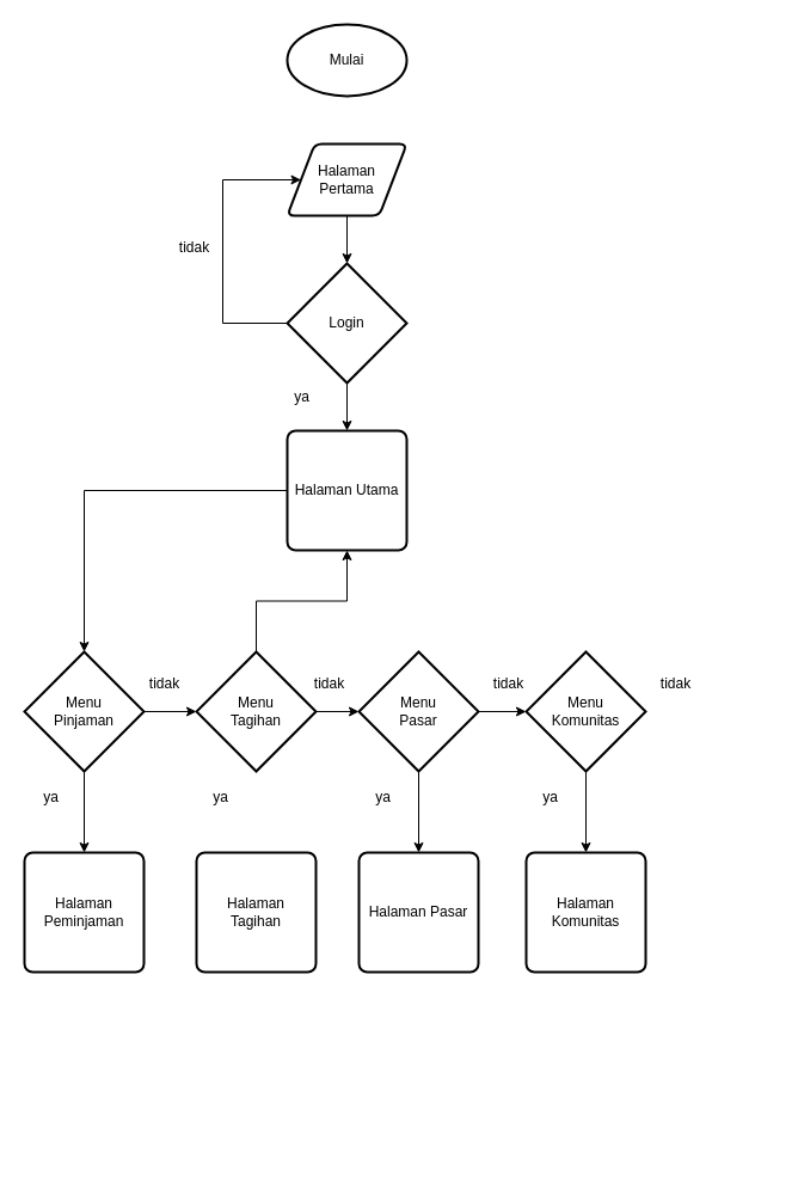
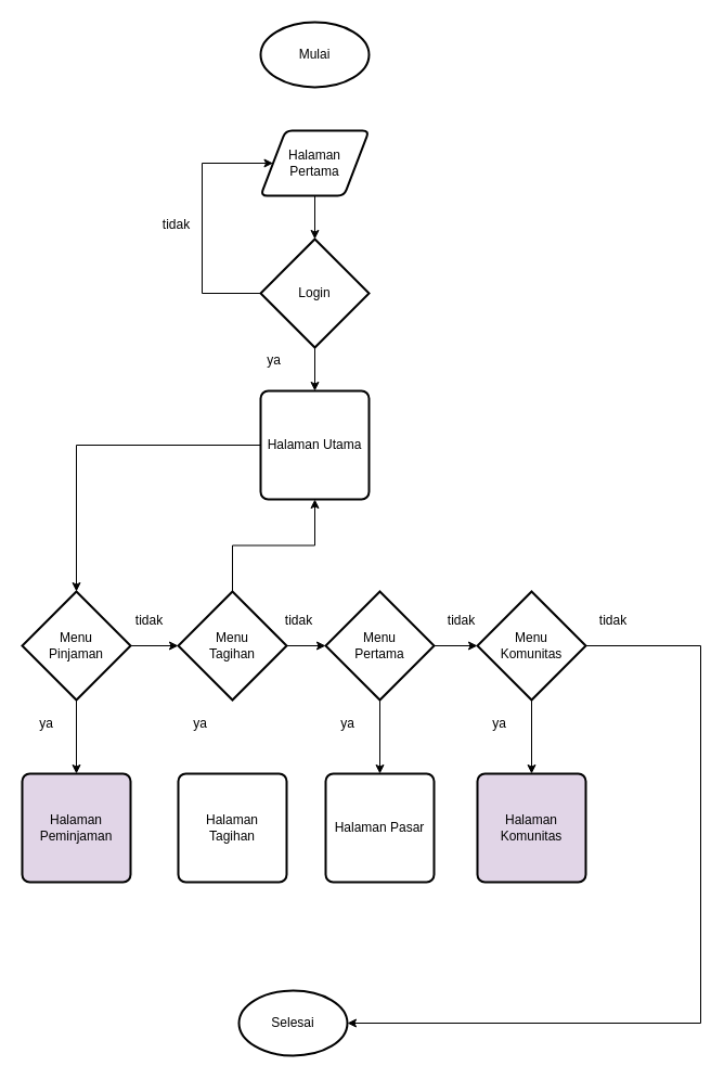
  <mxCell id="0" />
  <mxCell id="1" parent="0" />
  <mxCell id="2" value="Mulai" style="strokeWidth=2;html=1;shape=mxgraph.flowchart.start_1;whiteSpace=wrap;" vertex="1" parent="1"><mxGeometry x="240" y="20" width="100" height="60" as="geometry" /></mxCell>
  <mxCell id="3" value="" style="edgeStyle=orthogonalEdgeStyle;rounded=0;orthogonalLoop=1;jettySize=auto;html=1;" edge="1" parent="1" source="4" target="7"><mxGeometry relative="1" as="geometry" /></mxCell>
  <mxCell id="4" value="Halaman &lt;br&gt;Pertama" style="shape=parallelogram;html=1;strokeWidth=2;perimeter=parallelogramPerimeter;whiteSpace=wrap;rounded=1;arcSize=12;size=0.23;" vertex="1" parent="1"><mxGeometry x="240" y="120" width="100" height="60" as="geometry" /></mxCell>
  <mxCell id="5" value="" style="edgeStyle=orthogonalEdgeStyle;rounded=0;orthogonalLoop=1;jettySize=auto;html=1;" edge="1" parent="1" source="7" target="9"><mxGeometry relative="1" as="geometry" /></mxCell>
  <mxCell id="6" style="edgeStyle=orthogonalEdgeStyle;rounded=0;orthogonalLoop=1;jettySize=auto;html=1;entryX=0;entryY=0.5;entryDx=0;entryDy=0;" edge="1" parent="1" source="7" target="4"><mxGeometry relative="1" as="geometry"><Array as="points"><mxPoint x="186" y="270" /><mxPoint x="186" y="150" /></Array></mxGeometry></mxCell>
  <mxCell id="7" value="Login" style="strokeWidth=2;html=1;shape=mxgraph.flowchart.decision;whiteSpace=wrap;" vertex="1" parent="1"><mxGeometry x="240" y="220" width="100" height="100" as="geometry" /></mxCell>
  <mxCell id="8" style="edgeStyle=orthogonalEdgeStyle;rounded=0;orthogonalLoop=1;jettySize=auto;html=1;entryX=0.5;entryY=0;entryDx=0;entryDy=0;entryPerimeter=0;" edge="1" parent="1" source="9" target="12"><mxGeometry relative="1" as="geometry" /></mxCell>
  <mxCell id="9" value="Halaman Utama" style="rounded=1;whiteSpace=wrap;html=1;absoluteArcSize=1;arcSize=14;strokeWidth=2;" vertex="1" parent="1"><mxGeometry x="240" y="360" width="100" height="100" as="geometry" /></mxCell>
  <mxCell id="10" style="edgeStyle=orthogonalEdgeStyle;rounded=0;orthogonalLoop=1;jettySize=auto;html=1;entryX=0;entryY=0.5;entryDx=0;entryDy=0;entryPerimeter=0;" edge="1" parent="1" source="12" target="15"><mxGeometry relative="1" as="geometry" /></mxCell>
  <mxCell id="11" value="" style="edgeStyle=orthogonalEdgeStyle;rounded=0;orthogonalLoop=1;jettySize=auto;html=1;" edge="1" parent="1" source="12" target="16"><mxGeometry relative="1" as="geometry" /></mxCell>
  <mxCell id="12" value="Menu &lt;br&gt;Pinjaman" style="strokeWidth=2;html=1;shape=mxgraph.flowchart.decision;whiteSpace=wrap;" vertex="1" parent="1"><mxGeometry x="20" y="545" width="100" height="100" as="geometry" /></mxCell>
  <mxCell id="13" value="" style="edgeStyle=orthogonalEdgeStyle;rounded=0;orthogonalLoop=1;jettySize=auto;html=1;" edge="1" parent="1" source="15" target="20"><mxGeometry relative="1" as="geometry" /></mxCell>
  <mxCell id="14" value="" style="edgeStyle=orthogonalEdgeStyle;rounded=0;orthogonalLoop=1;jettySize=auto;html=1;" edge="1" parent="1" source="15" target="9"><mxGeometry relative="1" as="geometry" /></mxCell>
  <mxCell id="15" value="Menu &lt;br&gt;Tagihan" style="strokeWidth=2;html=1;shape=mxgraph.flowchart.decision;whiteSpace=wrap;" vertex="1" parent="1"><mxGeometry x="164" y="545" width="100" height="100" as="geometry" /></mxCell>
- <mxCell id="16" value="Halaman&lt;br&gt;Peminjaman" style="rounded=1;whiteSpace=wrap;html=1;absoluteArcSize=1;arcSize=14;strokeWidth=2;" vertex="1" parent="1"><mxGeometry x="20" y="713" width="100" height="100" as="geometry" /></mxCell>
+ <mxCell id="16" value="Halaman&lt;br&gt;Peminjaman" style="rounded=1;whiteSpace=wrap;html=1;absoluteArcSize=1;arcSize=14;strokeWidth=2;fillColor=#e1d5e7;" vertex="1" parent="1"><mxGeometry x="20" y="713" width="100" height="100" as="geometry" /></mxCell>
  <mxCell id="17" value="Halaman &lt;br&gt;Tagihan" style="rounded=1;whiteSpace=wrap;html=1;absoluteArcSize=1;arcSize=14;strokeWidth=2;" vertex="1" parent="1"><mxGeometry x="164" y="713" width="100" height="100" as="geometry" /></mxCell>
  <mxCell id="18" value="" style="edgeStyle=orthogonalEdgeStyle;rounded=0;orthogonalLoop=1;jettySize=auto;html=1;" edge="1" parent="1" source="20" target="24"><mxGeometry relative="1" as="geometry" /></mxCell>
  <mxCell id="19" value="" style="edgeStyle=orthogonalEdgeStyle;rounded=0;orthogonalLoop=1;jettySize=auto;html=1;" edge="1" parent="1" source="20" target="21"><mxGeometry relative="1" as="geometry" /></mxCell>
- <mxCell id="20" value="Menu&lt;br&gt;Pasar" style="strokeWidth=2;html=1;shape=mxgraph.flowchart.decision;whiteSpace=wrap;" vertex="1" parent="1"><mxGeometry x="300" y="545" width="100" height="100" as="geometry" /></mxCell>
+ <mxCell id="20" value="Menu&lt;br&gt;Pertama" style="strokeWidth=2;html=1;shape=mxgraph.flowchart.decision;whiteSpace=wrap;" vertex="1" parent="1"><mxGeometry x="300" y="545" width="100" height="100" as="geometry" /></mxCell>
  <mxCell id="21" value="Halaman Pasar" style="rounded=1;whiteSpace=wrap;html=1;absoluteArcSize=1;arcSize=14;strokeWidth=2;" vertex="1" parent="1"><mxGeometry x="300" y="713" width="100" height="100" as="geometry" /></mxCell>
  <mxCell id="22" value="" style="edgeStyle=orthogonalEdgeStyle;rounded=0;orthogonalLoop=1;jettySize=auto;html=1;" edge="1" parent="1" source="24" target="25"><mxGeometry relative="1" as="geometry" /></mxCell>
+ <mxCell id="23" style="edgeStyle=orthogonalEdgeStyle;rounded=0;orthogonalLoop=1;jettySize=auto;html=1;entryX=1;entryY=0.5;entryDx=0;entryDy=0;entryPerimeter=0;" edge="1" parent="1" source="24" target="26"><mxGeometry relative="1" as="geometry"><Array as="points"><mxPoint x="646" y="595" /><mxPoint x="646" y="943" /></Array></mxGeometry></mxCell>
  <mxCell id="24" value="Menu &lt;br&gt;Komunitas" style="strokeWidth=2;html=1;shape=mxgraph.flowchart.decision;whiteSpace=wrap;" vertex="1" parent="1"><mxGeometry x="440" y="545" width="100" height="100" as="geometry" /></mxCell>
- <mxCell id="25" value="Halaman Komunitas" style="rounded=1;whiteSpace=wrap;html=1;absoluteArcSize=1;arcSize=14;strokeWidth=2;" vertex="1" parent="1"><mxGeometry x="440" y="713" width="100" height="100" as="geometry" /></mxCell>
+ <mxCell id="25" value="Halaman Komunitas" style="rounded=1;whiteSpace=wrap;html=1;absoluteArcSize=1;arcSize=14;strokeWidth=2;fillColor=#e1d5e7;" vertex="1" parent="1"><mxGeometry x="440" y="713" width="100" height="100" as="geometry" /></mxCell>
+ <mxCell id="26" value="Selesai" style="strokeWidth=2;html=1;shape=mxgraph.flowchart.start_1;whiteSpace=wrap;" vertex="1" parent="1"><mxGeometry x="220" y="913" width="100" height="60" as="geometry" /></mxCell>
  <mxCell id="27" value="ya" style="text;html=1;align=center;verticalAlign=middle;resizable=0;points=[];autosize=1;strokeColor=none;fillColor=none;" vertex="1" parent="1"><mxGeometry x="22" y="652" width="40" height="30" as="geometry" /></mxCell>
  <mxCell id="28" value="ya" style="text;html=1;align=center;verticalAlign=middle;resizable=0;points=[];autosize=1;strokeColor=none;fillColor=none;" vertex="1" parent="1"><mxGeometry x="164" y="652" width="40" height="30" as="geometry" /></mxCell>
  <mxCell id="29" value="ya" style="text;html=1;align=center;verticalAlign=middle;resizable=0;points=[];autosize=1;strokeColor=none;fillColor=none;" vertex="1" parent="1"><mxGeometry x="300" y="652" width="40" height="30" as="geometry" /></mxCell>
  <mxCell id="30" value="ya" style="text;html=1;align=center;verticalAlign=middle;resizable=0;points=[];autosize=1;strokeColor=none;fillColor=none;" vertex="1" parent="1"><mxGeometry x="440" y="652" width="40" height="30" as="geometry" /></mxCell>
  <mxCell id="31" value="ya" style="text;html=1;align=center;verticalAlign=middle;resizable=0;points=[];autosize=1;strokeColor=none;fillColor=none;" vertex="1" parent="1"><mxGeometry x="232" y="317" width="40" height="30" as="geometry" /></mxCell>
  <mxCell id="32" value="tidak" style="text;html=1;align=center;verticalAlign=middle;resizable=0;points=[];autosize=1;strokeColor=none;fillColor=none;" vertex="1" parent="1"><mxGeometry x="137" y="192" width="50" height="30" as="geometry" /></mxCell>
  <mxCell id="33" value="tidak" style="text;html=1;align=center;verticalAlign=middle;resizable=0;points=[];autosize=1;strokeColor=none;fillColor=none;" vertex="1" parent="1"><mxGeometry x="112" y="557" width="50" height="30" as="geometry" /></mxCell>
  <mxCell id="34" value="tidak" style="text;html=1;align=center;verticalAlign=middle;resizable=0;points=[];autosize=1;strokeColor=none;fillColor=none;" vertex="1" parent="1"><mxGeometry x="250" y="557" width="50" height="30" as="geometry" /></mxCell>
  <mxCell id="35" value="tidak" style="text;html=1;align=center;verticalAlign=middle;resizable=0;points=[];autosize=1;strokeColor=none;fillColor=none;" vertex="1" parent="1"><mxGeometry x="400" y="557" width="50" height="30" as="geometry" /></mxCell>
  <mxCell id="36" value="tidak" style="text;html=1;align=center;verticalAlign=middle;resizable=0;points=[];autosize=1;strokeColor=none;fillColor=none;" vertex="1" parent="1"><mxGeometry x="540" y="557" width="50" height="30" as="geometry" /></mxCell>
